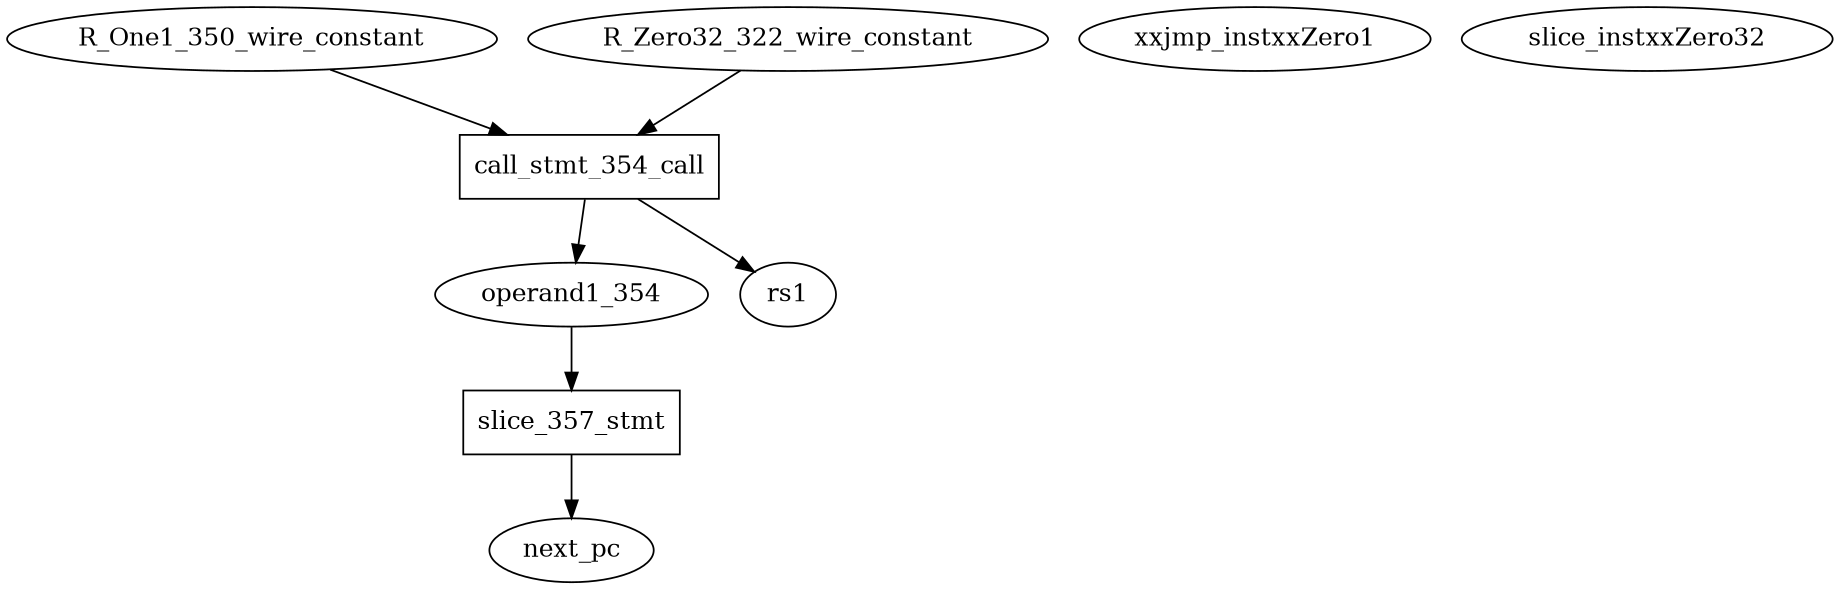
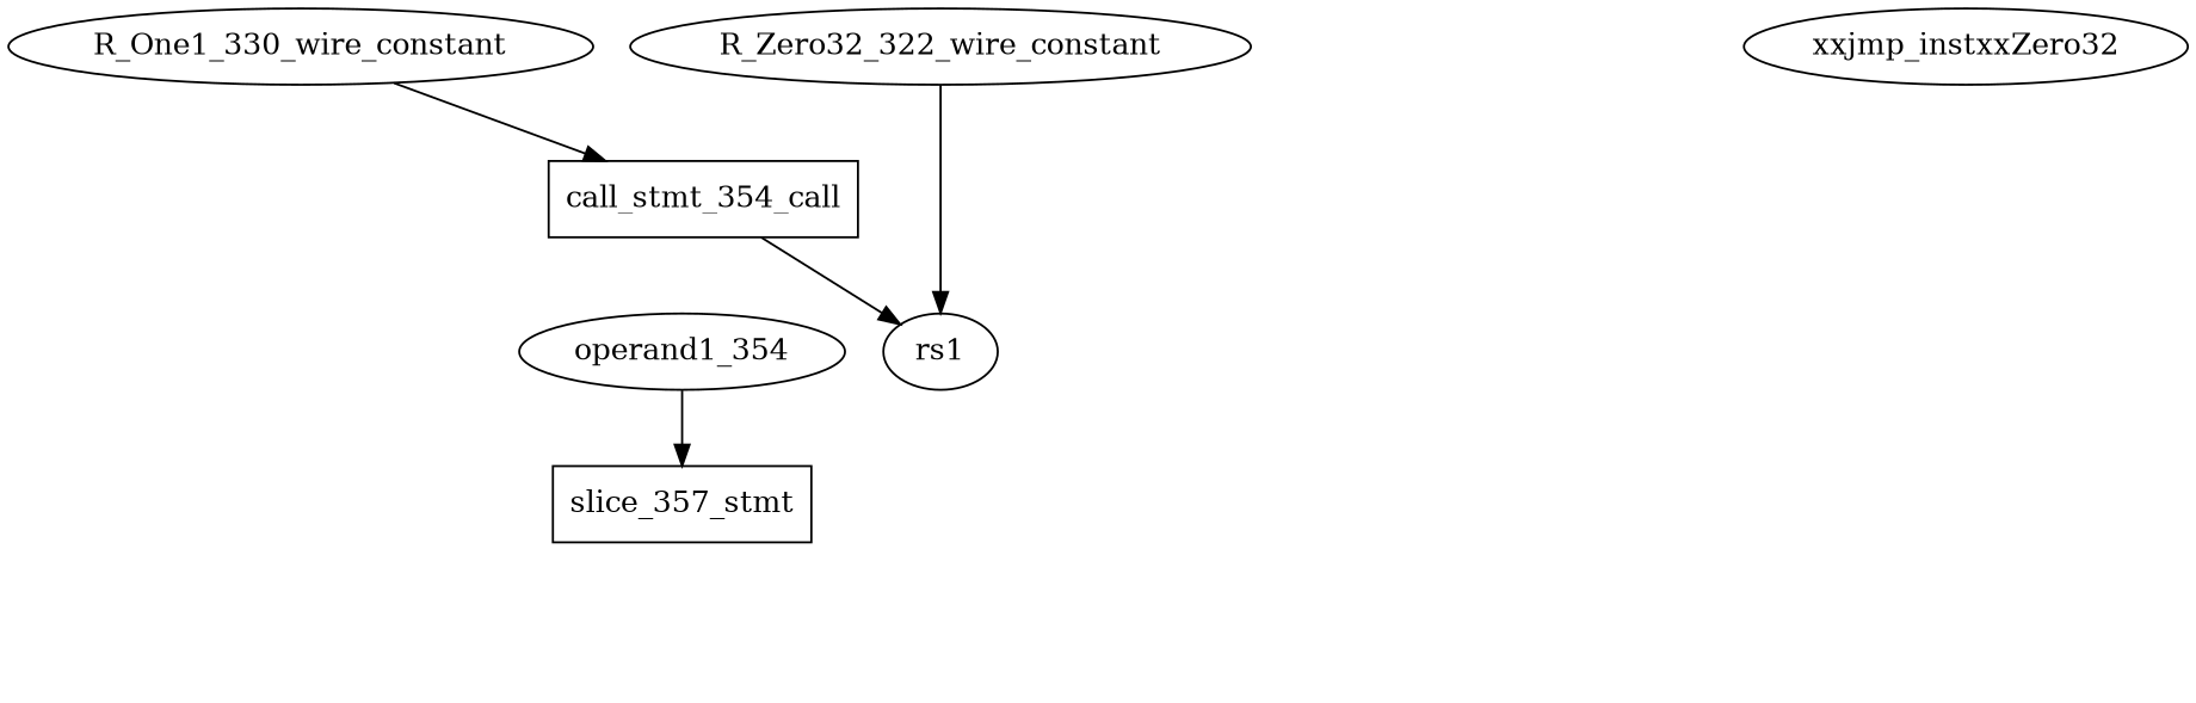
  digraph {
    node [shape=ellipse]
    call_stmt_354_call [shape=rectangle]
-   R_One1_350_wire_constant
+   R_One1_350_wire_constant [label=R_One1_330_wire_constant]
    operand1_354
    rs1 [shape=""]
    n5 [label=R_Zero32_322_wire_constant]
    n6 [label=slice_357_stmt shape=rectangle]
-   next_pc [shape=""]
-   xxjmp_instxxZero1
-   xxjmp_instxxZero32 [label=slice_instxxZero32]
-   call_stmt_354_call -> operand1_354
+   xxjmp_instxxZero32
    call_stmt_354_call -> rs1
    R_One1_350_wire_constant -> call_stmt_354_call
    operand1_354 -> n6
-   n5 -> call_stmt_354_call
-   n6 -> next_pc
+   n5 -> rs1
  }
